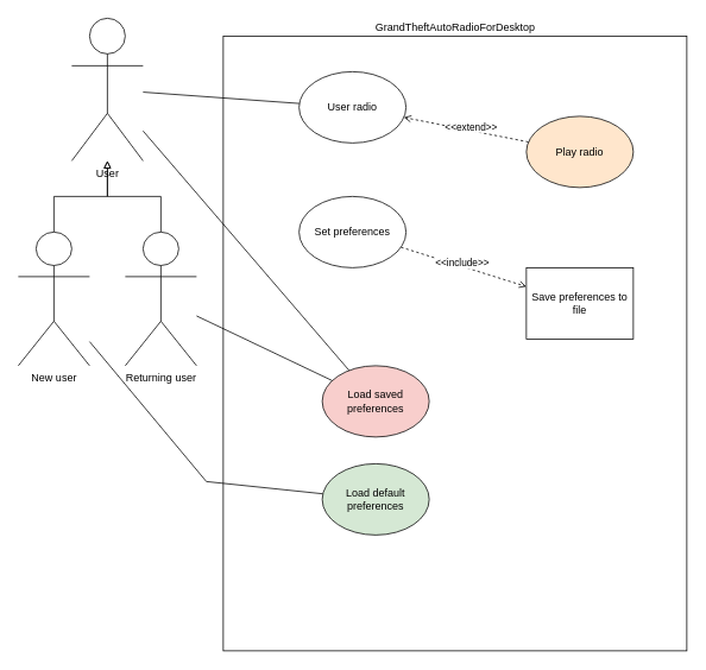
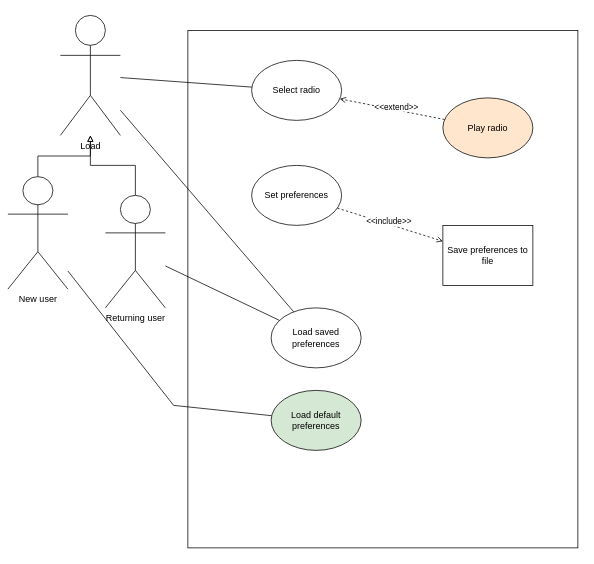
  <mxCell id="0" />
  <mxCell id="1" parent="0" />
  <mxCell id="2" value="" style="html=1;" vertex="1" parent="1"><mxGeometry x="250" y="40" width="520" height="690" as="geometry" /></mxCell>
- <mxCell id="3" value="GrandTheftAutoRadioForDesktop" style="text;html=1;align=center;verticalAlign=middle;resizable=0;points=[];autosize=1;strokeColor=none;fillColor=none;" vertex="1" parent="1"><mxGeometry x="415" y="20" width="190" height="20" as="geometry" /></mxCell>
  <mxCell id="4" style="edgeStyle=none;rounded=0;orthogonalLoop=1;jettySize=auto;html=1;endArrow=none;endFill=0;" edge="1" parent="1" source="6" target="13"><mxGeometry relative="1" as="geometry" /></mxCell>
  <mxCell id="5" style="edgeStyle=none;rounded=0;orthogonalLoop=1;jettySize=auto;html=1;endArrow=none;endFill=0;" edge="1" parent="1" source="6" target="17"><mxGeometry relative="1" as="geometry" /></mxCell>
- <mxCell id="6" value="User" style="shape=umlActor;verticalLabelPosition=bottom;verticalAlign=top;html=1;" vertex="1" parent="1"><mxGeometry x="80" y="20" width="80" height="160" as="geometry" /></mxCell>
+ <mxCell id="6" value="Load" style="shape=umlActor;verticalLabelPosition=bottom;verticalAlign=top;html=1;" vertex="1" parent="1"><mxGeometry x="80" y="20" width="80" height="160" as="geometry" /></mxCell>
  <mxCell id="7" style="edgeStyle=orthogonalEdgeStyle;rounded=0;orthogonalLoop=1;jettySize=auto;html=1;endArrow=block;endFill=0;" edge="1" parent="1" source="9" target="6"><mxGeometry relative="1" as="geometry" /></mxCell>
  <mxCell id="8" style="rounded=0;orthogonalLoop=1;jettySize=auto;html=1;endArrow=none;endFill=0;" edge="1" parent="1" source="9" target="18"><mxGeometry relative="1" as="geometry"><Array as="points"><mxPoint x="231" y="540" /></Array></mxGeometry></mxCell>
- <mxCell id="9" value="New user" style="shape=umlActor;verticalLabelPosition=bottom;verticalAlign=top;html=1;" vertex="1" parent="1"><mxGeometry x="20" y="260" width="80" height="150" as="geometry" /></mxCell>
+ <mxCell id="9" value="New user" style="shape=umlActor;verticalLabelPosition=bottom;verticalAlign=top;html=1;" vertex="1" parent="1"><mxGeometry x="10" y="235" width="80" height="150" as="geometry" /></mxCell>
  <mxCell id="10" style="edgeStyle=orthogonalEdgeStyle;rounded=0;orthogonalLoop=1;jettySize=auto;html=1;endArrow=block;endFill=0;" edge="1" parent="1" source="12" target="6"><mxGeometry relative="1" as="geometry" /></mxCell>
  <mxCell id="11" style="rounded=0;orthogonalLoop=1;jettySize=auto;html=1;endArrow=none;endFill=0;" edge="1" parent="1" source="12" target="17"><mxGeometry relative="1" as="geometry" /></mxCell>
  <mxCell id="12" value="Returning user" style="shape=umlActor;verticalLabelPosition=bottom;verticalAlign=top;html=1;" vertex="1" parent="1"><mxGeometry x="140" y="260" width="80" height="150" as="geometry" /></mxCell>
- <mxCell id="13" value="User radio" style="ellipse;whiteSpace=wrap;html=1;" vertex="1" parent="1"><mxGeometry x="335" y="80" width="120" height="80" as="geometry" /></mxCell>
+ <mxCell id="13" value="Select radio" style="ellipse;whiteSpace=wrap;html=1;" vertex="1" parent="1"><mxGeometry x="335" y="80" width="120" height="80" as="geometry" /></mxCell>
  <mxCell id="14" style="edgeStyle=none;rounded=0;orthogonalLoop=1;jettySize=auto;html=1;dashed=1;endArrow=open;endFill=0;" edge="1" parent="1" source="16" target="13"><mxGeometry relative="1" as="geometry" /></mxCell>
  <mxCell id="15" value="&amp;lt;&amp;lt;extend&amp;gt;&amp;gt;" style="edgeLabel;html=1;align=center;verticalAlign=middle;resizable=0;points=[];" vertex="1" connectable="0" parent="14"><mxGeometry x="0.264" relative="1" as="geometry"><mxPoint x="23" as="offset" /></mxGeometry></mxCell>
  <mxCell id="16" value="Play radio" style="ellipse;whiteSpace=wrap;html=1;fillColor=#ffe6cc;" vertex="1" parent="1"><mxGeometry x="590" y="130" width="120" height="80" as="geometry" /></mxCell>
- <mxCell id="17" value="Load saved preferences" style="ellipse;whiteSpace=wrap;html=1;fillColor=#f8cecc;" vertex="1" parent="1"><mxGeometry x="361" y="410" width="120" height="80" as="geometry" /></mxCell>
+ <mxCell id="17" value="Load saved preferences" style="ellipse;whiteSpace=wrap;html=1;" vertex="1" parent="1"><mxGeometry x="361" y="410" width="120" height="80" as="geometry" /></mxCell>
  <mxCell id="18" value="Load default preferences" style="ellipse;whiteSpace=wrap;html=1;fillColor=#d5e8d4;" vertex="1" parent="1"><mxGeometry x="361" y="520" width="120" height="80" as="geometry" /></mxCell>
  <mxCell id="19" value="Save preferences to file" style="whiteSpace=wrap;html=1;rounded=0;" vertex="1" parent="1"><mxGeometry x="590" y="300" width="120" height="80" as="geometry" /></mxCell>
  <mxCell id="20" style="edgeStyle=none;rounded=0;orthogonalLoop=1;jettySize=auto;html=1;endArrow=open;endFill=0;dashed=1;" edge="1" parent="1" source="22" target="19"><mxGeometry relative="1" as="geometry" /></mxCell>
  <mxCell id="21" value="&amp;lt;&amp;lt;include&amp;gt;&amp;gt;" style="edgeLabel;html=1;align=center;verticalAlign=middle;resizable=0;points=[];" vertex="1" connectable="0" parent="20"><mxGeometry x="-0.327" y="3" relative="1" as="geometry"><mxPoint x="20" y="5" as="offset" /></mxGeometry></mxCell>
  <mxCell id="22" value="Set preferences" style="ellipse;whiteSpace=wrap;html=1;" vertex="1" parent="1"><mxGeometry x="335" y="220" width="120" height="80" as="geometry" /></mxCell>
